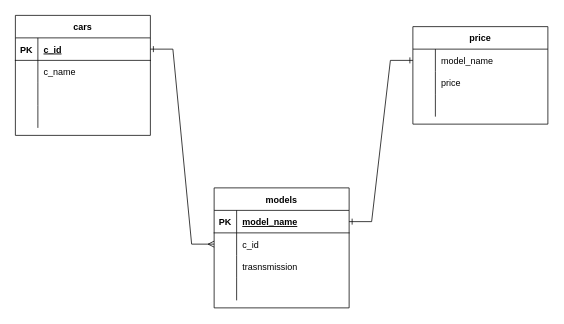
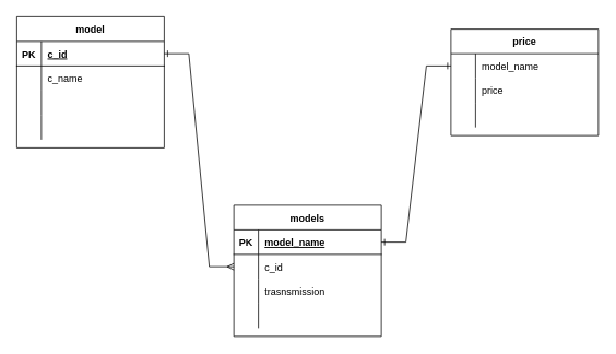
  <mxCell id="0" />
  <mxCell id="1" parent="0" />
- <mxCell id="2" value="cars" style="shape=table;startSize=30;container=1;collapsible=1;childLayout=tableLayout;fixedRows=1;rowLines=0;fontStyle=1;align=center;resizeLast=1;" vertex="1" parent="1"><mxGeometry x="20" y="20" width="180" height="160" as="geometry" /></mxCell>
+ <mxCell id="2" value="model" style="shape=table;startSize=30;container=1;collapsible=1;childLayout=tableLayout;fixedRows=1;rowLines=0;fontStyle=1;align=center;resizeLast=1;" vertex="1" parent="1"><mxGeometry x="20" y="20" width="180" height="160" as="geometry" /></mxCell>
  <mxCell id="3" value="" style="shape=partialRectangle;collapsible=0;dropTarget=0;pointerEvents=0;fillColor=none;top=0;left=0;bottom=1;right=0;points=[[0,0.5],[1,0.5]];portConstraint=eastwest;" vertex="1" parent="2"><mxGeometry y="30" width="180" height="30" as="geometry" /></mxCell>
  <mxCell id="4" value="PK" style="shape=partialRectangle;connectable=0;fillColor=none;top=0;left=0;bottom=0;right=0;fontStyle=1;overflow=hidden;" vertex="1" parent="3"><mxGeometry width="30" height="30" as="geometry"><mxRectangle width="30" height="30" as="alternateBounds" /></mxGeometry></mxCell>
  <mxCell id="5" value="c_id" style="shape=partialRectangle;connectable=0;fillColor=none;top=0;left=0;bottom=0;right=0;align=left;spacingLeft=6;fontStyle=5;overflow=hidden;" vertex="1" parent="3"><mxGeometry x="30" width="150" height="30" as="geometry"><mxRectangle width="150" height="30" as="alternateBounds" /></mxGeometry></mxCell>
  <mxCell id="6" value="" style="shape=partialRectangle;collapsible=0;dropTarget=0;pointerEvents=0;fillColor=none;top=0;left=0;bottom=0;right=0;points=[[0,0.5],[1,0.5]];portConstraint=eastwest;" vertex="1" parent="2"><mxGeometry y="60" width="180" height="30" as="geometry" /></mxCell>
  <mxCell id="7" value="" style="shape=partialRectangle;connectable=0;fillColor=none;top=0;left=0;bottom=0;right=0;editable=1;overflow=hidden;" vertex="1" parent="6"><mxGeometry width="30" height="30" as="geometry"><mxRectangle width="30" height="30" as="alternateBounds" /></mxGeometry></mxCell>
  <mxCell id="8" value="c_name" style="shape=partialRectangle;connectable=0;fillColor=none;top=0;left=0;bottom=0;right=0;align=left;spacingLeft=6;overflow=hidden;" vertex="1" parent="6"><mxGeometry x="30" width="150" height="30" as="geometry"><mxRectangle width="150" height="30" as="alternateBounds" /></mxGeometry></mxCell>
  <mxCell id="9" value="" style="shape=partialRectangle;collapsible=0;dropTarget=0;pointerEvents=0;fillColor=none;top=0;left=0;bottom=0;right=0;points=[[0,0.5],[1,0.5]];portConstraint=eastwest;" vertex="1" parent="2"><mxGeometry y="90" width="180" height="30" as="geometry" /></mxCell>
  <mxCell id="10" value="" style="shape=partialRectangle;connectable=0;fillColor=none;top=0;left=0;bottom=0;right=0;editable=1;overflow=hidden;" vertex="1" parent="9"><mxGeometry width="30" height="30" as="geometry"><mxRectangle width="30" height="30" as="alternateBounds" /></mxGeometry></mxCell>
  <mxCell id="11" value="" style="shape=partialRectangle;connectable=0;fillColor=none;top=0;left=0;bottom=0;right=0;align=left;spacingLeft=6;overflow=hidden;" vertex="1" parent="9"><mxGeometry x="30" width="150" height="30" as="geometry"><mxRectangle width="150" height="30" as="alternateBounds" /></mxGeometry></mxCell>
  <mxCell id="12" value="" style="shape=partialRectangle;collapsible=0;dropTarget=0;pointerEvents=0;fillColor=none;top=0;left=0;bottom=0;right=0;points=[[0,0.5],[1,0.5]];portConstraint=eastwest;" vertex="1" parent="2"><mxGeometry y="120" width="180" height="30" as="geometry" /></mxCell>
  <mxCell id="13" value="" style="shape=partialRectangle;connectable=0;fillColor=none;top=0;left=0;bottom=0;right=0;editable=1;overflow=hidden;" vertex="1" parent="12"><mxGeometry width="30" height="30" as="geometry"><mxRectangle width="30" height="30" as="alternateBounds" /></mxGeometry></mxCell>
  <mxCell id="14" value="" style="shape=partialRectangle;connectable=0;fillColor=none;top=0;left=0;bottom=0;right=0;align=left;spacingLeft=6;overflow=hidden;" vertex="1" parent="12"><mxGeometry x="30" width="150" height="30" as="geometry"><mxRectangle width="150" height="30" as="alternateBounds" /></mxGeometry></mxCell>
  <mxCell id="15" value="price" style="shape=table;startSize=30;container=1;collapsible=1;childLayout=tableLayout;fixedRows=1;rowLines=0;fontStyle=1;align=center;resizeLast=1;" vertex="1" parent="1"><mxGeometry x="550" y="35" width="180" height="130" as="geometry" /></mxCell>
  <mxCell id="16" value="" style="shape=partialRectangle;collapsible=0;dropTarget=0;pointerEvents=0;fillColor=none;top=0;left=0;bottom=0;right=0;points=[[0,0.5],[1,0.5]];portConstraint=eastwest;" vertex="1" parent="15"><mxGeometry y="30" width="180" height="30" as="geometry" /></mxCell>
  <mxCell id="17" value="" style="shape=partialRectangle;connectable=0;fillColor=none;top=0;left=0;bottom=0;right=0;editable=1;overflow=hidden;" vertex="1" parent="16"><mxGeometry width="30" height="30" as="geometry"><mxRectangle width="30" height="30" as="alternateBounds" /></mxGeometry></mxCell>
  <mxCell id="18" value="model_name" style="shape=partialRectangle;connectable=0;fillColor=none;top=0;left=0;bottom=0;right=0;align=left;spacingLeft=6;overflow=hidden;" vertex="1" parent="16"><mxGeometry x="30" width="150" height="30" as="geometry"><mxRectangle width="150" height="30" as="alternateBounds" /></mxGeometry></mxCell>
  <mxCell id="19" value="" style="shape=partialRectangle;collapsible=0;dropTarget=0;pointerEvents=0;fillColor=none;top=0;left=0;bottom=0;right=0;points=[[0,0.5],[1,0.5]];portConstraint=eastwest;" vertex="1" parent="15"><mxGeometry y="60" width="180" height="30" as="geometry" /></mxCell>
  <mxCell id="20" value="" style="shape=partialRectangle;connectable=0;fillColor=none;top=0;left=0;bottom=0;right=0;editable=1;overflow=hidden;" vertex="1" parent="19"><mxGeometry width="30" height="30" as="geometry"><mxRectangle width="30" height="30" as="alternateBounds" /></mxGeometry></mxCell>
  <mxCell id="21" value="price" style="shape=partialRectangle;connectable=0;fillColor=none;top=0;left=0;bottom=0;right=0;align=left;spacingLeft=6;overflow=hidden;" vertex="1" parent="19"><mxGeometry x="30" width="150" height="30" as="geometry"><mxRectangle width="150" height="30" as="alternateBounds" /></mxGeometry></mxCell>
  <mxCell id="22" value="" style="shape=partialRectangle;collapsible=0;dropTarget=0;pointerEvents=0;fillColor=none;top=0;left=0;bottom=0;right=0;points=[[0,0.5],[1,0.5]];portConstraint=eastwest;" vertex="1" parent="15"><mxGeometry y="90" width="180" height="30" as="geometry" /></mxCell>
  <mxCell id="23" value="" style="shape=partialRectangle;connectable=0;fillColor=none;top=0;left=0;bottom=0;right=0;editable=1;overflow=hidden;" vertex="1" parent="22"><mxGeometry width="30" height="30" as="geometry"><mxRectangle width="30" height="30" as="alternateBounds" /></mxGeometry></mxCell>
  <mxCell id="24" value="" style="shape=partialRectangle;connectable=0;fillColor=none;top=0;left=0;bottom=0;right=0;align=left;spacingLeft=6;overflow=hidden;" vertex="1" parent="22"><mxGeometry x="30" width="150" height="30" as="geometry"><mxRectangle width="150" height="30" as="alternateBounds" /></mxGeometry></mxCell>
  <mxCell id="25" value="models" style="shape=table;startSize=30;container=1;collapsible=1;childLayout=tableLayout;fixedRows=1;rowLines=0;fontStyle=1;align=center;resizeLast=1;" vertex="1" parent="1"><mxGeometry x="285" y="250" width="180" height="160" as="geometry" /></mxCell>
  <mxCell id="26" value="" style="shape=partialRectangle;collapsible=0;dropTarget=0;pointerEvents=0;fillColor=none;top=0;left=0;bottom=1;right=0;points=[[0,0.5],[1,0.5]];portConstraint=eastwest;" vertex="1" parent="25"><mxGeometry y="30" width="180" height="30" as="geometry" /></mxCell>
  <mxCell id="27" value="PK" style="shape=partialRectangle;connectable=0;fillColor=none;top=0;left=0;bottom=0;right=0;fontStyle=1;overflow=hidden;" vertex="1" parent="26"><mxGeometry width="30" height="30" as="geometry"><mxRectangle width="30" height="30" as="alternateBounds" /></mxGeometry></mxCell>
  <mxCell id="28" value="model_name" style="shape=partialRectangle;connectable=0;fillColor=none;top=0;left=0;bottom=0;right=0;align=left;spacingLeft=6;fontStyle=5;overflow=hidden;" vertex="1" parent="26"><mxGeometry x="30" width="150" height="30" as="geometry"><mxRectangle width="150" height="30" as="alternateBounds" /></mxGeometry></mxCell>
  <mxCell id="29" value="" style="shape=partialRectangle;collapsible=0;dropTarget=0;pointerEvents=0;fillColor=none;top=0;left=0;bottom=0;right=0;points=[[0,0.5],[1,0.5]];portConstraint=eastwest;" vertex="1" parent="25"><mxGeometry y="60" width="180" height="30" as="geometry" /></mxCell>
  <mxCell id="30" value="" style="shape=partialRectangle;connectable=0;fillColor=none;top=0;left=0;bottom=0;right=0;editable=1;overflow=hidden;" vertex="1" parent="29"><mxGeometry width="30" height="30" as="geometry"><mxRectangle width="30" height="30" as="alternateBounds" /></mxGeometry></mxCell>
  <mxCell id="31" value="c_id    " style="shape=partialRectangle;connectable=0;fillColor=none;top=0;left=0;bottom=0;right=0;align=left;spacingLeft=6;overflow=hidden;" vertex="1" parent="29"><mxGeometry x="30" width="150" height="30" as="geometry"><mxRectangle width="150" height="30" as="alternateBounds" /></mxGeometry></mxCell>
  <mxCell id="32" value="" style="shape=partialRectangle;collapsible=0;dropTarget=0;pointerEvents=0;fillColor=none;top=0;left=0;bottom=0;right=0;points=[[0,0.5],[1,0.5]];portConstraint=eastwest;" vertex="1" parent="25"><mxGeometry y="90" width="180" height="30" as="geometry" /></mxCell>
  <mxCell id="33" value="" style="shape=partialRectangle;connectable=0;fillColor=none;top=0;left=0;bottom=0;right=0;editable=1;overflow=hidden;" vertex="1" parent="32"><mxGeometry width="30" height="30" as="geometry"><mxRectangle width="30" height="30" as="alternateBounds" /></mxGeometry></mxCell>
  <mxCell id="34" value="trasnsmission" style="shape=partialRectangle;connectable=0;fillColor=none;top=0;left=0;bottom=0;right=0;align=left;spacingLeft=6;overflow=hidden;" vertex="1" parent="32"><mxGeometry x="30" width="150" height="30" as="geometry"><mxRectangle width="150" height="30" as="alternateBounds" /></mxGeometry></mxCell>
  <mxCell id="35" value="" style="shape=partialRectangle;collapsible=0;dropTarget=0;pointerEvents=0;fillColor=none;top=0;left=0;bottom=0;right=0;points=[[0,0.5],[1,0.5]];portConstraint=eastwest;" vertex="1" parent="25"><mxGeometry y="120" width="180" height="30" as="geometry" /></mxCell>
  <mxCell id="36" value="" style="shape=partialRectangle;connectable=0;fillColor=none;top=0;left=0;bottom=0;right=0;editable=1;overflow=hidden;" vertex="1" parent="35"><mxGeometry width="30" height="30" as="geometry"><mxRectangle width="30" height="30" as="alternateBounds" /></mxGeometry></mxCell>
  <mxCell id="37" value="" style="shape=partialRectangle;connectable=0;fillColor=none;top=0;left=0;bottom=0;right=0;align=left;spacingLeft=6;overflow=hidden;" vertex="1" parent="35"><mxGeometry x="30" width="150" height="30" as="geometry"><mxRectangle width="150" height="30" as="alternateBounds" /></mxGeometry></mxCell>
  <mxCell id="38" value="" style="edgeStyle=entityRelationEdgeStyle;fontSize=12;html=1;endArrow=ERone;endFill=0;rounded=0;entryX=0;entryY=0.5;entryDx=0;entryDy=0;exitX=1;exitY=0.5;exitDx=0;exitDy=0;startArrow=ERone;startFill=0;" edge="1" parent="1" source="26" target="16"><mxGeometry width="100" height="100" relative="1" as="geometry"><mxPoint x="420" y="165" as="sourcePoint" /><mxPoint x="520" y="65" as="targetPoint" /></mxGeometry></mxCell>
  <mxCell id="39" value="" style="edgeStyle=entityRelationEdgeStyle;fontSize=12;html=1;endArrow=ERmany;endFill=0;rounded=0;exitX=1;exitY=0.5;exitDx=0;exitDy=0;entryX=0;entryY=0.5;entryDx=0;entryDy=0;startArrow=ERone;startFill=0;" edge="1" parent="1" source="3" target="29"><mxGeometry width="100" height="100" relative="1" as="geometry"><mxPoint x="360" y="210" as="sourcePoint" /><mxPoint x="460" y="110" as="targetPoint" /></mxGeometry></mxCell>
